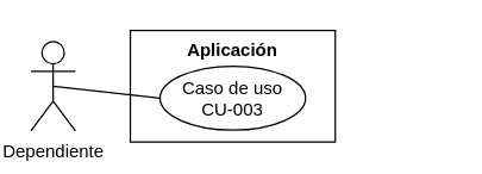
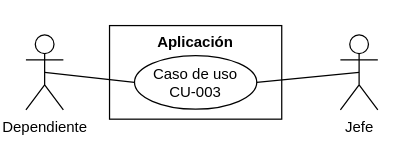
  <mxCell id="0" />
  <mxCell id="1" parent="0" />
  <mxCell id="2" value="Aplicación" style="shape=rect;html=1;verticalAlign=top;fontStyle=1;whiteSpace=wrap;align=center;" parent="1" vertex="1"><mxGeometry x="87" y="20" width="138" height="75" as="geometry" /></mxCell>
  <mxCell id="3" value="&lt;div&gt;Caso de uso&lt;/div&gt;CU-003" style="ellipse;whiteSpace=wrap;html=1;" parent="1" vertex="1"><mxGeometry x="107" y="44" width="98" height="43" as="geometry" /></mxCell>
  <mxCell id="4" style="edgeStyle=none;curved=1;rounded=0;orthogonalLoop=1;jettySize=auto;html=1;exitX=1;exitY=1;exitDx=0;exitDy=0;fontSize=12;startSize=8;endSize=8;" parent="1" source="2" target="2" edge="1"><mxGeometry relative="1" as="geometry" /></mxCell>
  <mxCell id="5" style="edgeStyle=none;curved=1;rounded=0;orthogonalLoop=1;jettySize=auto;html=1;exitX=0.5;exitY=0.5;exitDx=0;exitDy=0;exitPerimeter=0;entryX=0;entryY=0.5;entryDx=0;entryDy=0;fontSize=12;startSize=8;endSize=8;endArrow=none;endFill=0;" parent="1" source="6" target="3" edge="1"><mxGeometry relative="1" as="geometry" /></mxCell>
  <mxCell id="6" value="Dependiente" style="shape=umlActor;html=1;verticalLabelPosition=bottom;verticalAlign=top;align=center;" parent="1" vertex="1"><mxGeometry x="20" y="27.5" width="30" height="60" as="geometry" /></mxCell>
+ <mxCell id="7" style="edgeStyle=none;curved=1;rounded=0;orthogonalLoop=1;jettySize=auto;html=1;exitX=0.5;exitY=0.5;exitDx=0;exitDy=0;exitPerimeter=0;entryX=1;entryY=0.5;entryDx=0;entryDy=0;fontSize=12;startSize=8;endSize=8;endArrow=none;endFill=0;" parent="1" source="8" target="3" edge="1"><mxGeometry relative="1" as="geometry" /></mxCell>
+ <mxCell id="8" value="Jefe" style="shape=umlActor;html=1;verticalLabelPosition=bottom;verticalAlign=top;align=center;" parent="1" vertex="1"><mxGeometry x="272" y="27.5" width="30" height="60" as="geometry" /></mxCell>
